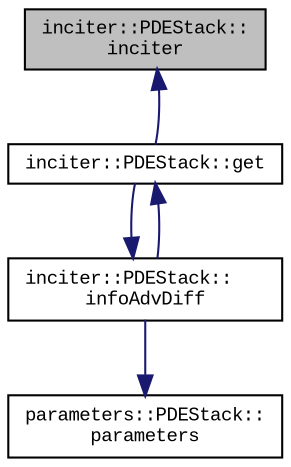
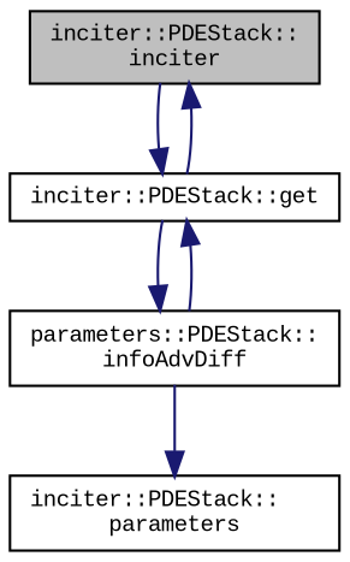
  digraph {
    fontname="Liberation Mono"
    rankdir=TB
    node [color=black fontname="Liberation Mono" fontsize=9 shape=record]
    edge [color=midnightblue fontname="Liberation Mono" fontsize=9 labelfontname="sans-serif" labelfontsize=9 style=solid]
    n1 [fillcolor=grey75 fontcolor=black height=0.2 label="inciter::PDEStack::\linciter" style=filled width=0.4]
    n2 [height=0.2 label="inciter::PDEStack::get" width=0.4]
-   n3 [height=0.2 label="inciter::PDEStack::\linfoAdvDiff" width=0.4]
-   n4 [height=0.2 label="parameters::PDEStack::\lparameters" width=0.4]
+   n3 [height=0.2 label="parameters::PDEStack::\linfoAdvDiff" width=0.4]
+   n4 [height=0.2 label="inciter::PDEStack::\lparameters" width=0.4]
+   n1 -> n2
    n2 -> n1
    n2 -> n3
    n3 -> n2
    n3 -> n4
  }
